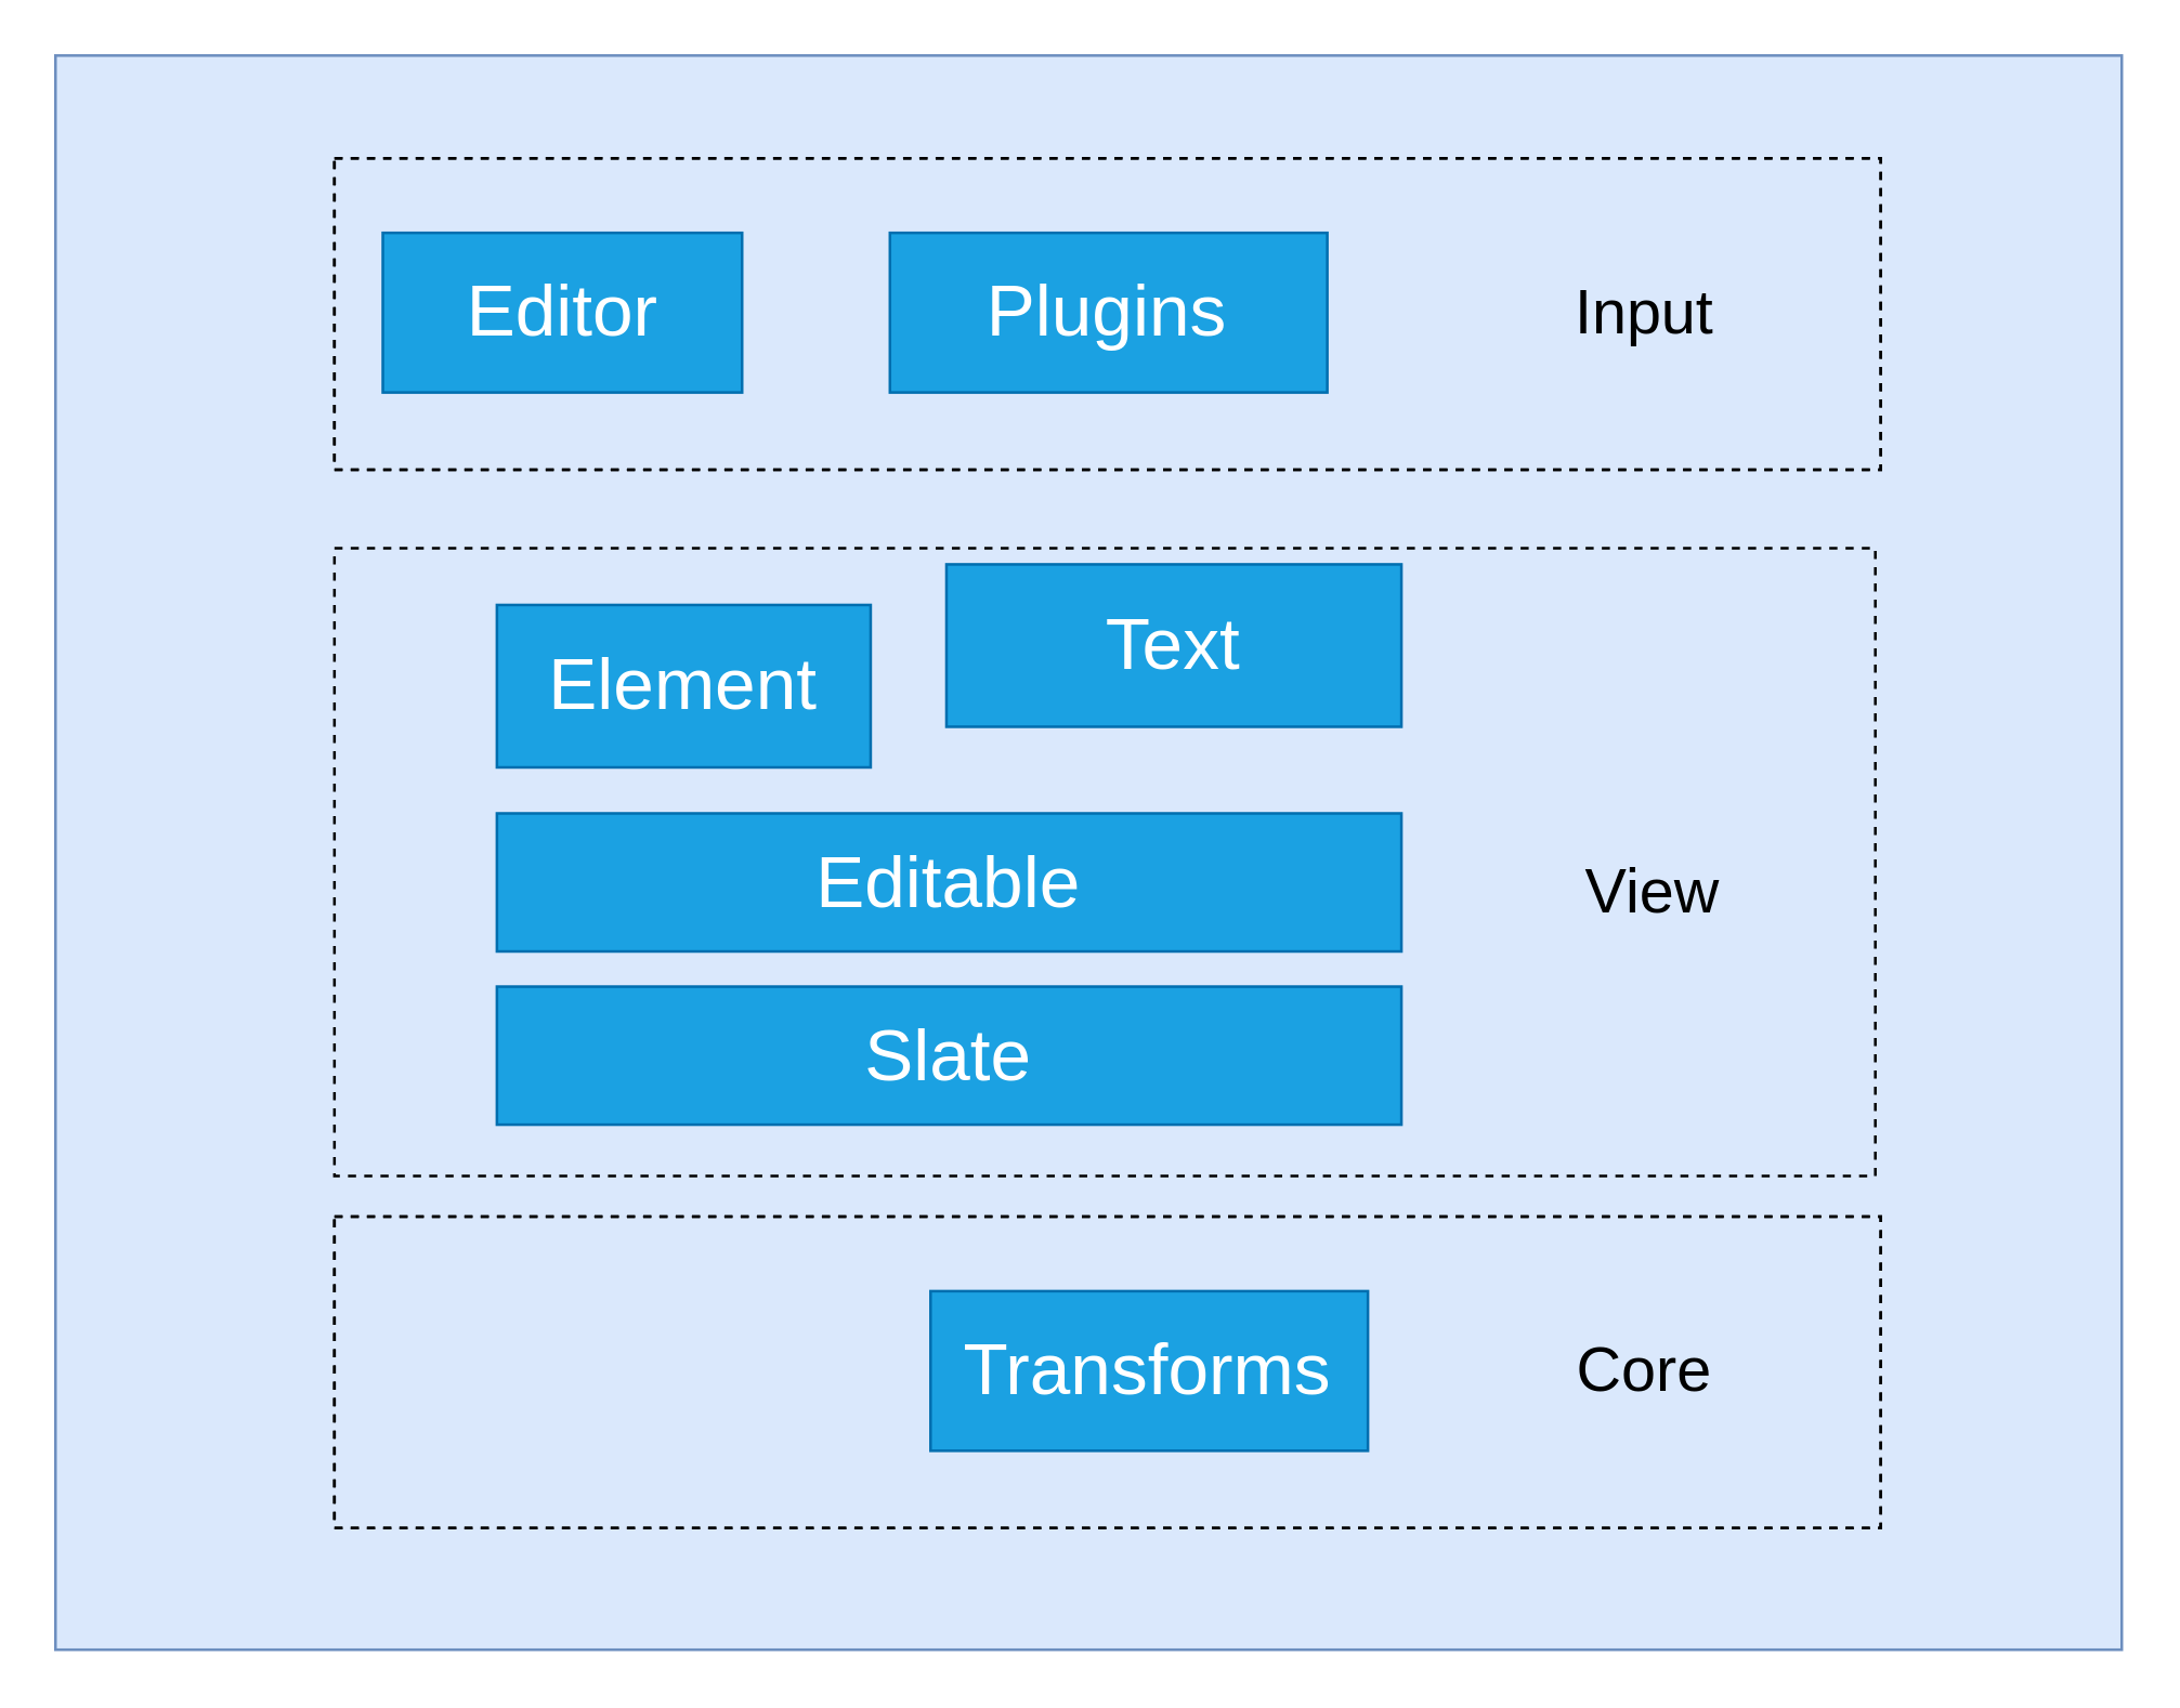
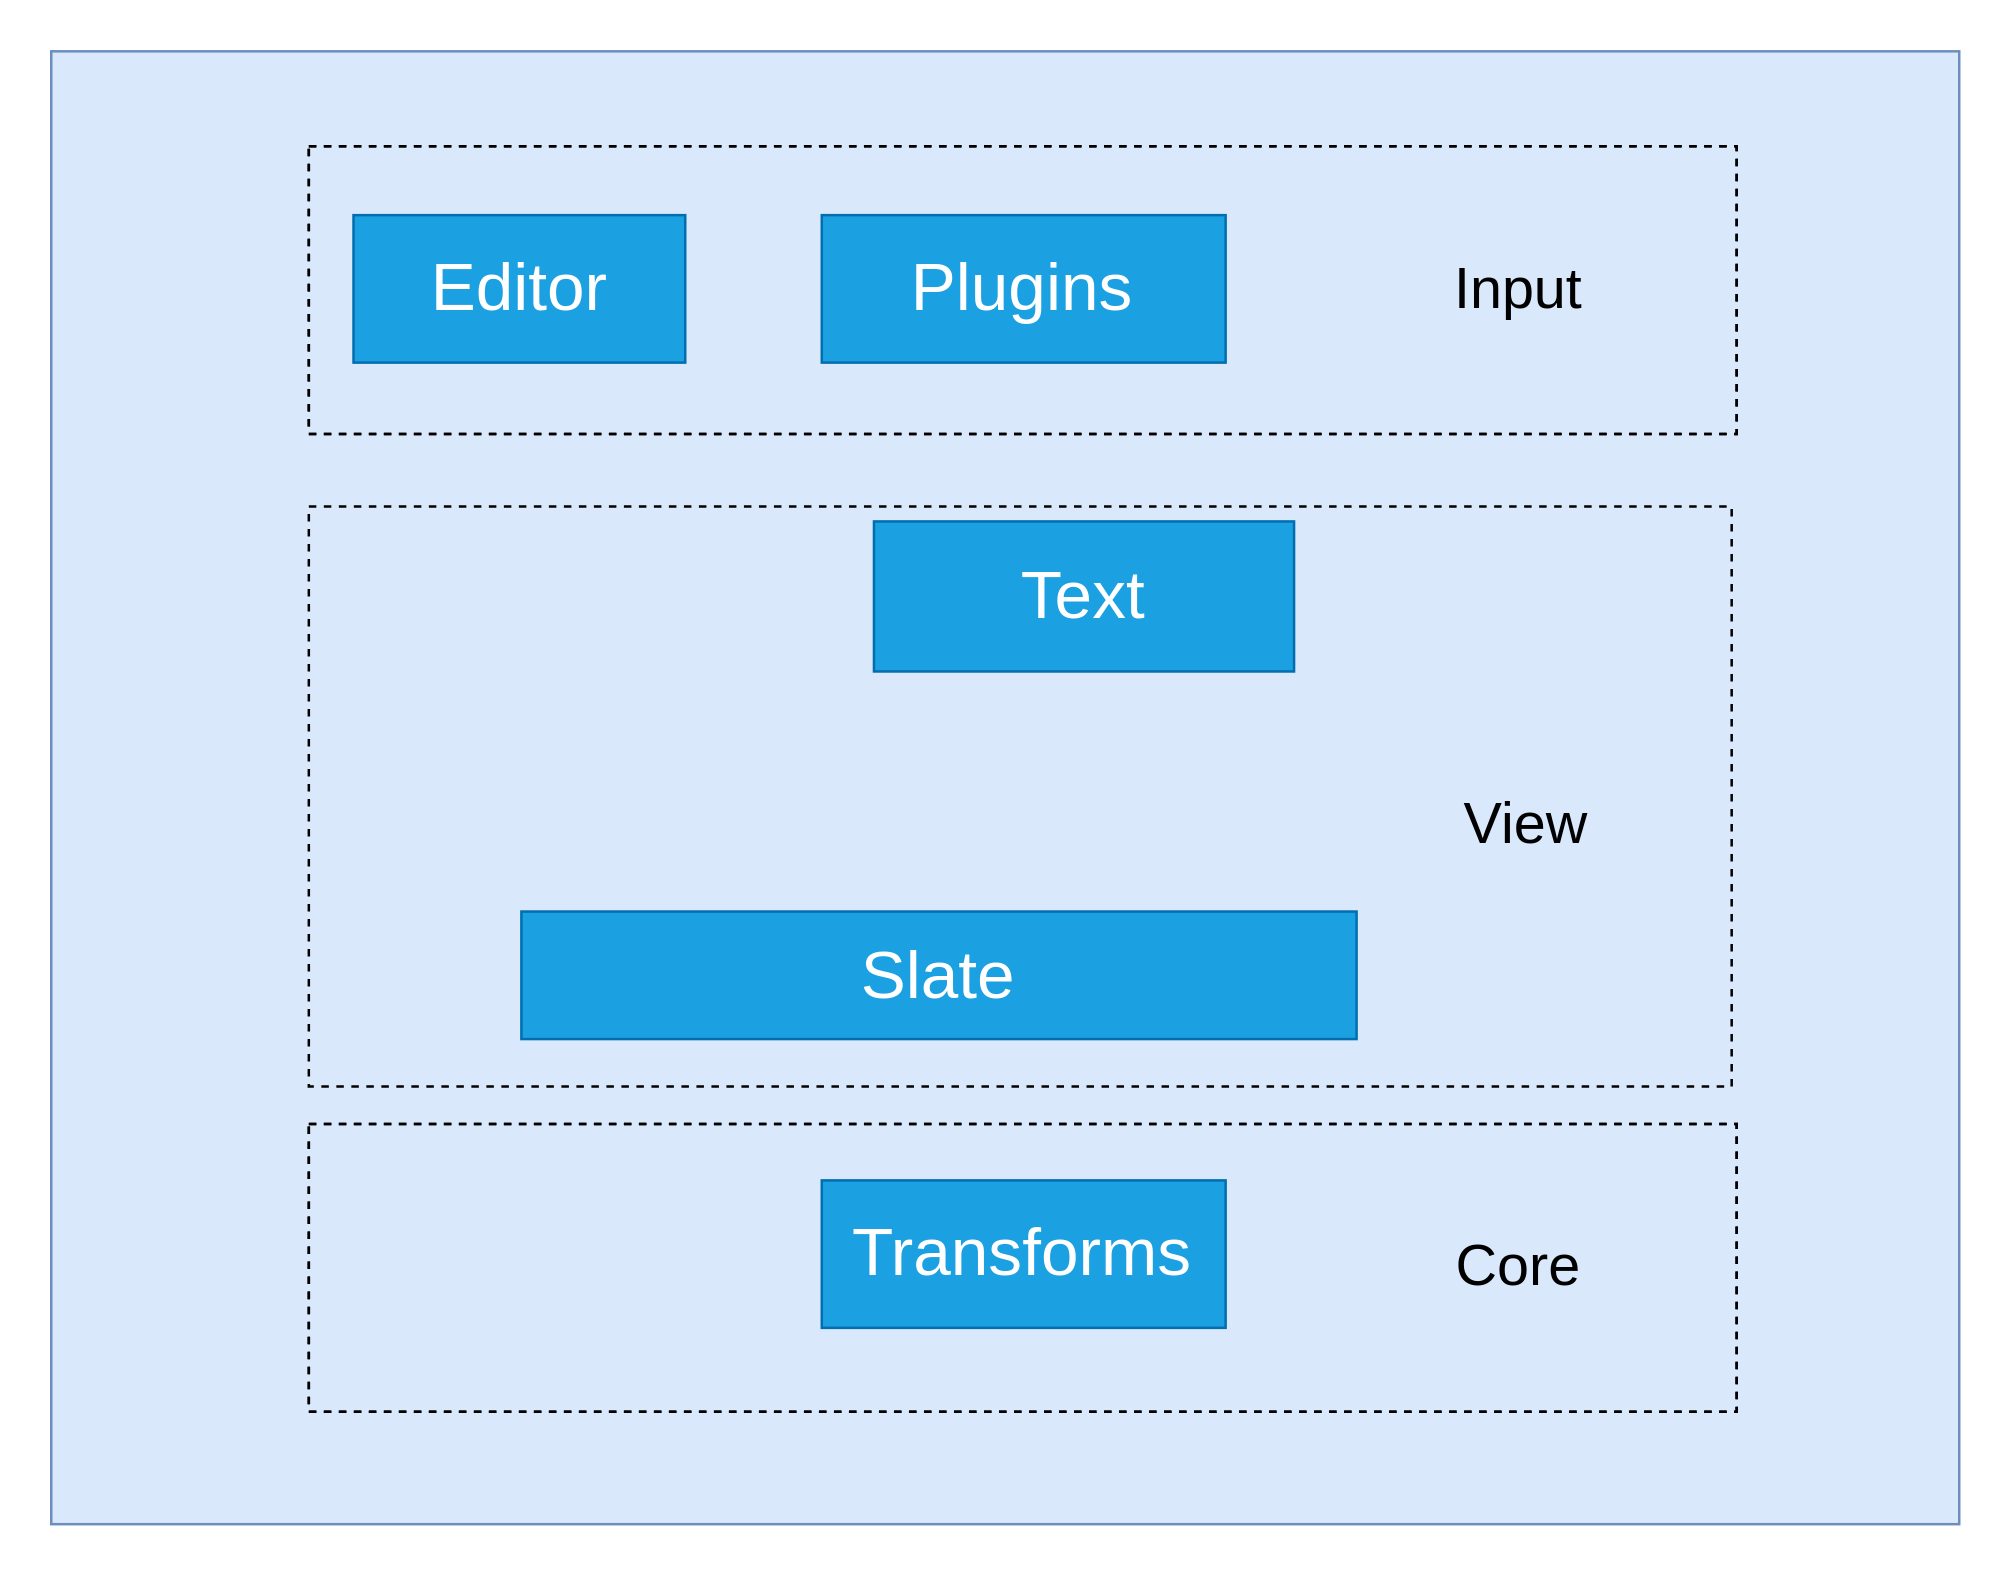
  <mxCell id="0" />
  <mxCell id="1" parent="0" />
  <mxCell id="2" value="" style="rounded=0;whiteSpace=wrap;html=1;fontSize=23;fillColor=#dae8fc;strokeColor=#6c8ebf;" vertex="1" parent="1"><mxGeometry x="20" y="20" width="763" height="589" as="geometry" /></mxCell>
  <mxCell id="3" value="" style="rounded=0;whiteSpace=wrap;html=1;fillColor=none;dashed=1;" vertex="1" parent="1"><mxGeometry x="123" y="202" width="569" height="232" as="geometry" /></mxCell>
  <mxCell id="4" value="View" style="text;html=1;strokeColor=none;fillColor=none;align=center;verticalAlign=middle;whiteSpace=wrap;rounded=0;fontSize=23;" vertex="1" parent="1"><mxGeometry x="517" y="310" width="185.5" height="38" as="geometry" /></mxCell>
- <mxCell id="5" value="Element" style="text;html=1;strokeColor=#006EAF;fillColor=#1ba1e2;align=center;verticalAlign=middle;whiteSpace=wrap;rounded=0;fontSize=27;fontColor=#ffffff;" vertex="1" parent="1"><mxGeometry x="183" y="223" width="138" height="60" as="geometry" /></mxCell>
  <mxCell id="6" value="Text" style="text;html=1;strokeColor=#006EAF;fillColor=#1ba1e2;align=center;verticalAlign=middle;whiteSpace=wrap;rounded=0;fontSize=27;fontColor=#ffffff;" vertex="1" parent="1"><mxGeometry x="349" y="208" width="168" height="60" as="geometry" /></mxCell>
- <mxCell id="7" value="Slate" style="text;html=1;strokeColor=#006EAF;fillColor=#1ba1e2;align=center;verticalAlign=middle;whiteSpace=wrap;rounded=0;fontSize=27;fontColor=#ffffff;" vertex="1" parent="1"><mxGeometry x="183" y="364" width="334" height="51" as="geometry" /></mxCell>
+ <mxCell id="7" value="Slate" style="text;html=1;strokeColor=#006EAF;fillColor=#1ba1e2;align=center;verticalAlign=middle;whiteSpace=wrap;rounded=0;fontSize=27;fontColor=#ffffff;" vertex="1" parent="1"><mxGeometry x="208" y="364" width="334" height="51" as="geometry" /></mxCell>
  <mxCell id="8" value="" style="group;strokeColor=#000000;dashed=1;container=1;" vertex="1" connectable="0" parent="1"><mxGeometry x="123" y="449" width="571" height="115" as="geometry" /></mxCell>
  <mxCell id="9" value="" style="rounded=0;whiteSpace=wrap;html=1;fillColor=none;dashed=1;" vertex="1" parent="8"><mxGeometry width="571" height="115" as="geometry" /></mxCell>
  <mxCell id="10" value="Core" style="text;html=1;strokeColor=none;fillColor=none;align=center;verticalAlign=middle;whiteSpace=wrap;rounded=0;fontSize=23;" vertex="1" parent="8"><mxGeometry x="395.003" y="38.823" width="178.317" height="37.35" as="geometry" /></mxCell>
- <mxCell id="11" value="Transforms" style="text;html=1;strokeColor=#006EAF;fillColor=#1ba1e2;align=center;verticalAlign=middle;whiteSpace=wrap;rounded=0;fontSize=27;fontColor=#ffffff;" vertex="1" parent="8"><mxGeometry x="220.133" y="27.521" width="161.495" height="58.974" as="geometry" /></mxCell>
- <mxCell id="12" value="Editable" style="text;html=1;strokeColor=#006EAF;fillColor=#1ba1e2;align=center;verticalAlign=middle;whiteSpace=wrap;rounded=0;fontSize=27;fontColor=#ffffff;" vertex="1" parent="1"><mxGeometry x="183" y="300" width="334" height="51" as="geometry" /></mxCell>
+ <mxCell id="11" value="Transforms" style="text;html=1;strokeColor=#006EAF;fillColor=#1ba1e2;align=center;verticalAlign=middle;whiteSpace=wrap;rounded=0;fontSize=27;fontColor=#ffffff;" vertex="1" parent="8"><mxGeometry x="205.133" y="22.521" width="161.495" height="58.974" as="geometry" /></mxCell>
  <mxCell id="13" value="" style="group;dashed=1;strokeColor=#000000;container=1;" vertex="1" connectable="0" parent="1"><mxGeometry x="123" y="58" width="571" height="115" as="geometry" /></mxCell>
  <mxCell id="14" value="" style="rounded=0;whiteSpace=wrap;html=1;dashed=1;fillColor=none;" vertex="1" parent="13"><mxGeometry width="571" height="115" as="geometry" /></mxCell>
  <mxCell id="15" value="Input" style="text;html=1;strokeColor=none;fillColor=none;align=center;verticalAlign=middle;whiteSpace=wrap;rounded=0;fontSize=23;" vertex="1" parent="13"><mxGeometry x="395.003" y="38.823" width="178.317" height="37.35" as="geometry" /></mxCell>
  <mxCell id="16" value="Editor" style="text;html=1;strokeColor=#006EAF;fillColor=#1ba1e2;align=center;verticalAlign=middle;whiteSpace=wrap;rounded=0;fontSize=27;fontColor=#ffffff;" vertex="1" parent="13"><mxGeometry x="17.87" y="27.521" width="132.657" height="58.974" as="geometry" /></mxCell>
  <mxCell id="17" value="Plugins" style="text;html=1;strokeColor=#006EAF;fillColor=#1ba1e2;align=center;verticalAlign=middle;whiteSpace=wrap;rounded=0;fontSize=27;fontColor=#ffffff;" vertex="1" parent="13"><mxGeometry x="205.133" y="27.521" width="161.495" height="58.974" as="geometry" /></mxCell>
